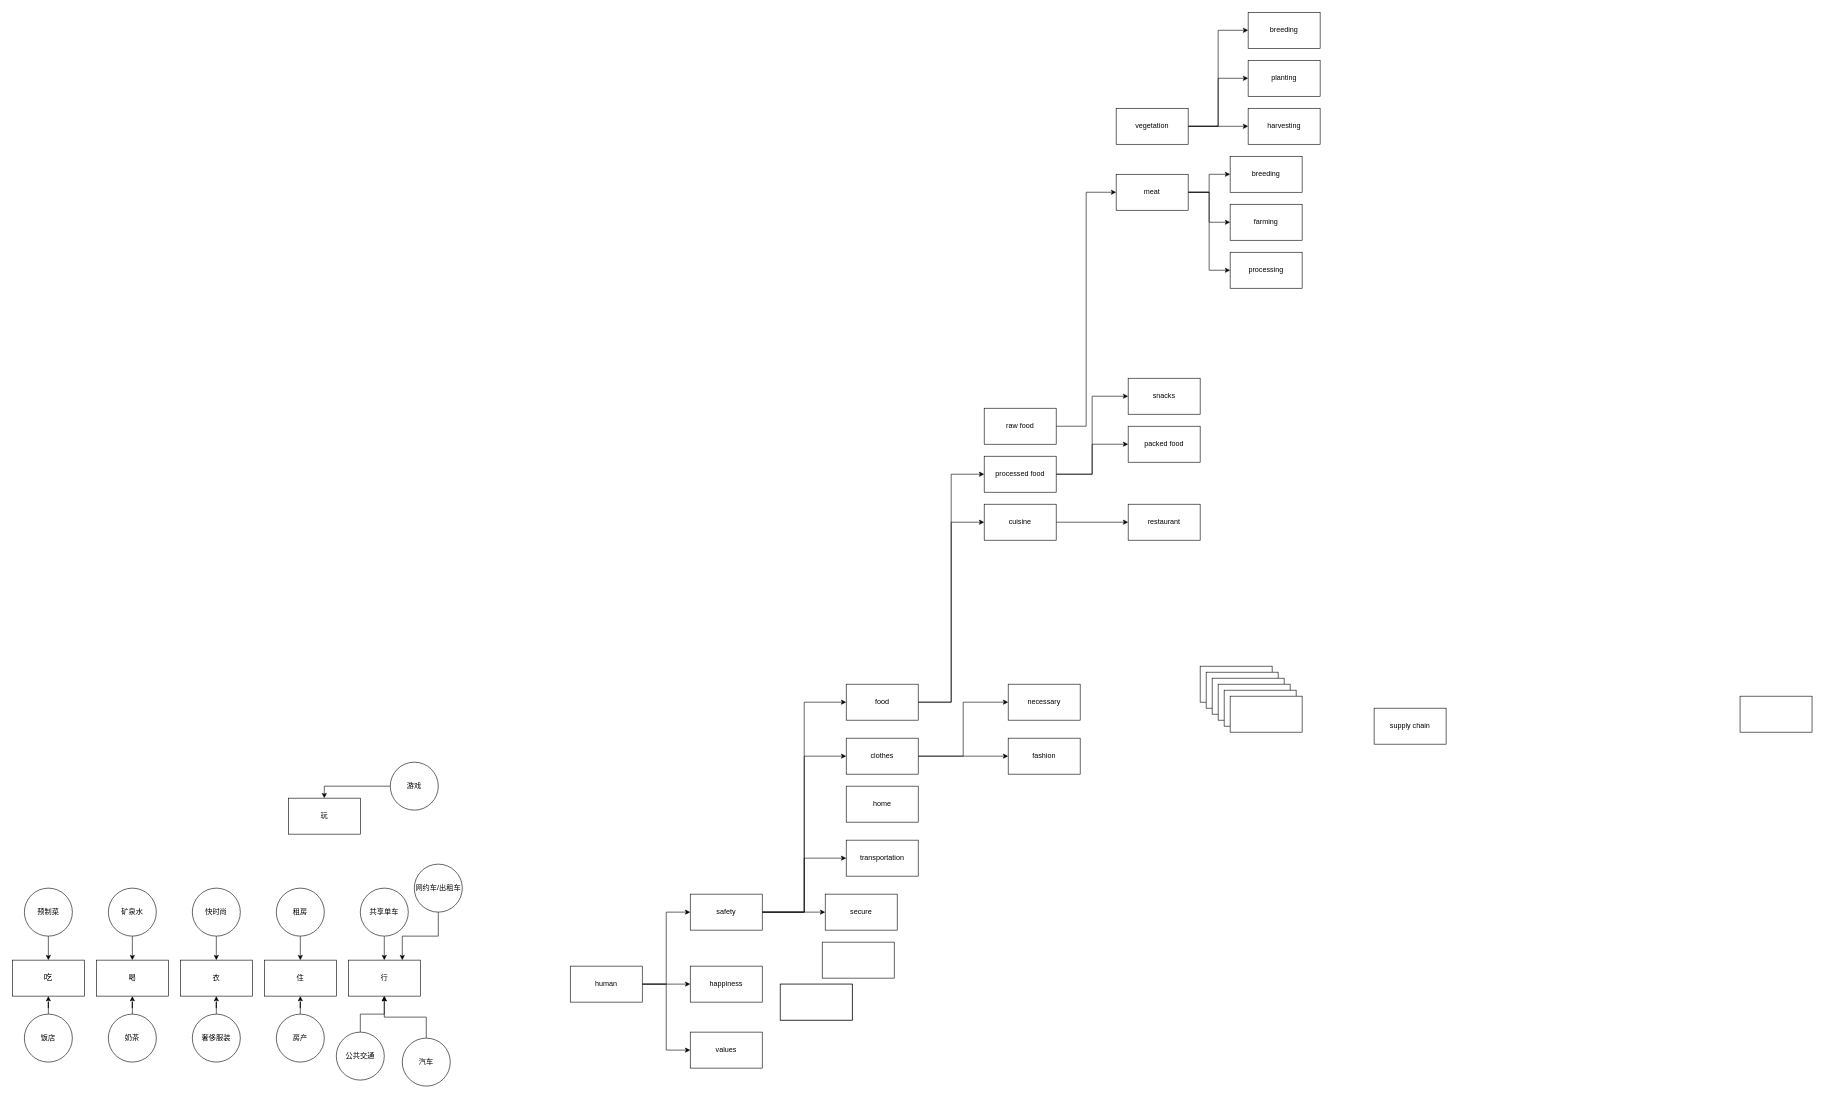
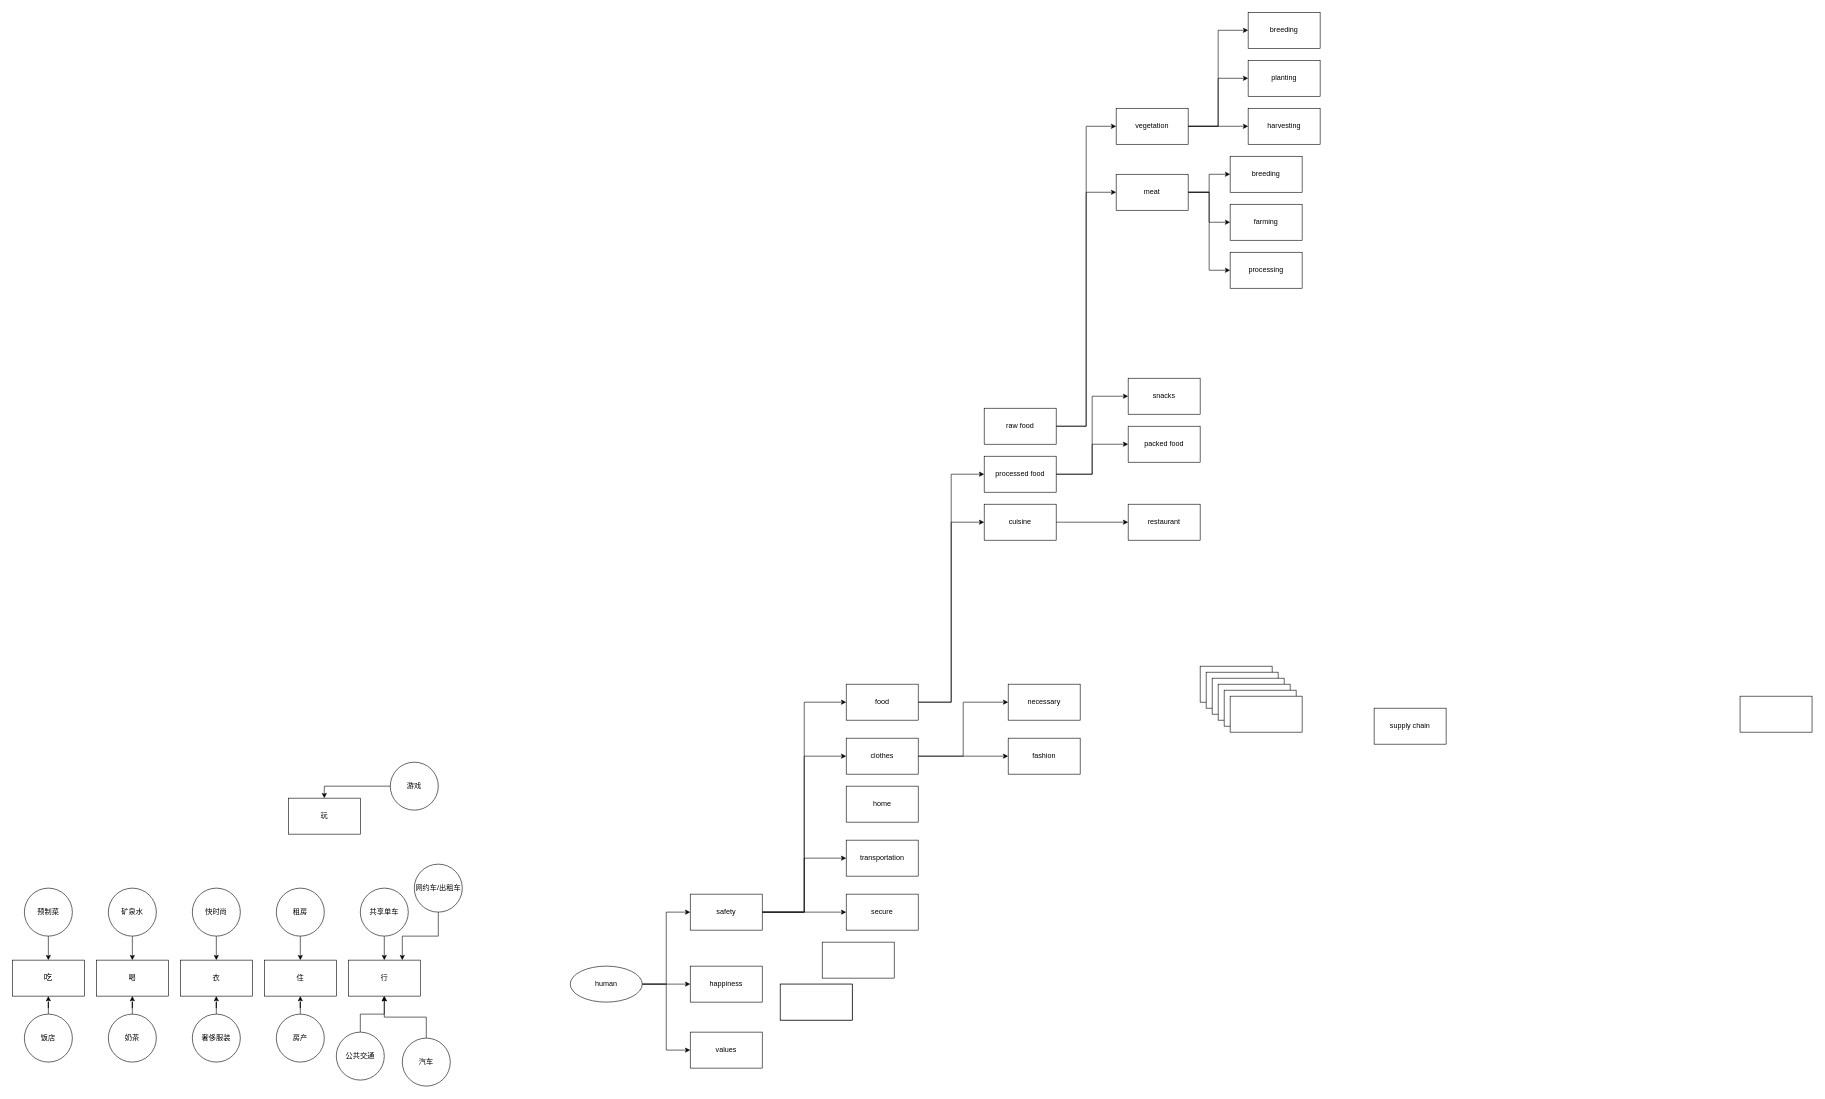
  <mxCell id="0" />
  <mxCell id="1" parent="0" />
  <mxCell id="2" value="玩" style="whiteSpace=wrap;html=1;" parent="1" vertex="1"><mxGeometry x="480" y="1330" width="120" height="60" as="geometry" /></mxCell>
  <mxCell id="3" style="edgeStyle=orthogonalEdgeStyle;rounded=0;orthogonalLoop=1;jettySize=auto;html=1;entryX=0.5;entryY=0;entryDx=0;entryDy=0;" parent="1" source="4" target="2" edge="1"><mxGeometry relative="1" as="geometry" /></mxCell>
  <mxCell id="4" value="游戏" style="ellipse;whiteSpace=wrap;html=1;" parent="1" vertex="1"><mxGeometry x="650" y="1270" width="80" height="80" as="geometry" /></mxCell>
  <mxCell id="5" style="edgeStyle=orthogonalEdgeStyle;rounded=0;orthogonalLoop=1;jettySize=auto;html=1;entryX=0;entryY=0.5;entryDx=0;entryDy=0;" edge="1" parent="1" source="8" target="13"><mxGeometry relative="1" as="geometry" /></mxCell>
  <mxCell id="6" style="edgeStyle=orthogonalEdgeStyle;rounded=0;orthogonalLoop=1;jettySize=auto;html=1;entryX=0;entryY=0.5;entryDx=0;entryDy=0;" edge="1" parent="1" source="8" target="14"><mxGeometry relative="1" as="geometry" /></mxCell>
  <mxCell id="7" style="edgeStyle=orthogonalEdgeStyle;rounded=0;orthogonalLoop=1;jettySize=auto;html=1;entryX=0;entryY=0.5;entryDx=0;entryDy=0;" edge="1" parent="1" source="8" target="15"><mxGeometry relative="1" as="geometry" /></mxCell>
- <mxCell id="8" value="human" style="rounded=0;whiteSpace=wrap;html=1;" vertex="1" parent="1"><mxGeometry x="950" y="1610" width="120" height="60" as="geometry" /></mxCell>
+ <mxCell id="8" value="human" style="ellipse;whiteSpace=wrap;html=1;" vertex="1" parent="1"><mxGeometry x="950" y="1610" width="120" height="60" as="geometry" /></mxCell>
  <mxCell id="9" value="" style="edgeStyle=orthogonalEdgeStyle;rounded=0;orthogonalLoop=1;jettySize=auto;html=1;entryX=0;entryY=0.5;entryDx=0;entryDy=0;" edge="1" parent="1" source="13" target="18"><mxGeometry relative="1" as="geometry" /></mxCell>
  <mxCell id="10" style="edgeStyle=orthogonalEdgeStyle;rounded=0;orthogonalLoop=1;jettySize=auto;html=1;entryX=0;entryY=0.5;entryDx=0;entryDy=0;" edge="1" parent="1" source="13" target="43"><mxGeometry relative="1" as="geometry" /></mxCell>
  <mxCell id="11" style="edgeStyle=orthogonalEdgeStyle;rounded=0;orthogonalLoop=1;jettySize=auto;html=1;entryX=0;entryY=0.5;entryDx=0;entryDy=0;" edge="1" parent="1" source="13" target="35"><mxGeometry relative="1" as="geometry" /></mxCell>
  <mxCell id="12" style="edgeStyle=orthogonalEdgeStyle;rounded=0;orthogonalLoop=1;jettySize=auto;html=1;entryX=0;entryY=0.5;entryDx=0;entryDy=0;" edge="1" parent="1" source="13" target="31"><mxGeometry relative="1" as="geometry" /></mxCell>
  <mxCell id="13" value="safety" style="rounded=0;whiteSpace=wrap;html=1;" vertex="1" parent="1"><mxGeometry x="1150" y="1490" width="120" height="60" as="geometry" /></mxCell>
  <mxCell id="14" value="happiness" style="rounded=0;whiteSpace=wrap;html=1;" vertex="1" parent="1"><mxGeometry x="1150" y="1610" width="120" height="60" as="geometry" /></mxCell>
  <mxCell id="15" value="values" style="rounded=0;whiteSpace=wrap;html=1;" vertex="1" parent="1"><mxGeometry x="1150" y="1720" width="120" height="60" as="geometry" /></mxCell>
  <mxCell id="16" style="edgeStyle=orthogonalEdgeStyle;rounded=0;orthogonalLoop=1;jettySize=auto;html=1;entryX=0;entryY=0.5;entryDx=0;entryDy=0;" edge="1" parent="1" source="18" target="38"><mxGeometry relative="1" as="geometry" /></mxCell>
  <mxCell id="17" value="" style="edgeStyle=orthogonalEdgeStyle;rounded=0;orthogonalLoop=1;jettySize=auto;html=1;entryX=0;entryY=0.5;entryDx=0;entryDy=0;" edge="1" parent="1" source="18" target="76"><mxGeometry relative="1" as="geometry" /></mxCell>
  <mxCell id="18" value="food" style="rounded=0;whiteSpace=wrap;html=1;" vertex="1" parent="1"><mxGeometry x="1410" y="1140" width="120" height="60" as="geometry" /></mxCell>
  <mxCell id="19" value="" style="rounded=0;whiteSpace=wrap;html=1;" vertex="1" parent="1"><mxGeometry x="1300" y="1640" width="120" height="60" as="geometry" /></mxCell>
  <mxCell id="20" value="" style="rounded=0;whiteSpace=wrap;html=1;" vertex="1" parent="1"><mxGeometry x="1300" y="1640" width="120" height="60" as="geometry" /></mxCell>
  <mxCell id="21" value="" style="rounded=0;whiteSpace=wrap;html=1;" vertex="1" parent="1"><mxGeometry x="2000" y="1110" width="120" height="60" as="geometry" /></mxCell>
  <mxCell id="22" value="farming" style="rounded=0;whiteSpace=wrap;html=1;" vertex="1" parent="1"><mxGeometry x="2050" y="340" width="120" height="60" as="geometry" /></mxCell>
  <mxCell id="23" value="breeding" style="rounded=0;whiteSpace=wrap;html=1;" vertex="1" parent="1"><mxGeometry x="2050" y="260" width="120" height="60" as="geometry" /></mxCell>
  <mxCell id="24" value="harvesting" style="rounded=0;whiteSpace=wrap;html=1;" vertex="1" parent="1"><mxGeometry x="2080" y="180" width="120" height="60" as="geometry" /></mxCell>
  <mxCell id="25" value="planting" style="rounded=0;whiteSpace=wrap;html=1;" vertex="1" parent="1"><mxGeometry x="2080" y="100" width="120" height="60" as="geometry" /></mxCell>
  <mxCell id="26" value="breeding" style="rounded=0;whiteSpace=wrap;html=1;" vertex="1" parent="1"><mxGeometry x="2080" y="20" width="120" height="60" as="geometry" /></mxCell>
  <mxCell id="27" style="edgeStyle=orthogonalEdgeStyle;rounded=0;orthogonalLoop=1;jettySize=auto;html=1;entryX=0;entryY=0.5;entryDx=0;entryDy=0;" edge="1" parent="1" source="30" target="23"><mxGeometry relative="1" as="geometry" /></mxCell>
  <mxCell id="28" style="edgeStyle=orthogonalEdgeStyle;rounded=0;orthogonalLoop=1;jettySize=auto;html=1;entryX=0;entryY=0.5;entryDx=0;entryDy=0;" edge="1" parent="1" source="30" target="22"><mxGeometry relative="1" as="geometry" /></mxCell>
  <mxCell id="29" style="edgeStyle=orthogonalEdgeStyle;rounded=0;orthogonalLoop=1;jettySize=auto;html=1;entryX=0;entryY=0.5;entryDx=0;entryDy=0;" edge="1" parent="1" source="30" target="91"><mxGeometry relative="1" as="geometry" /></mxCell>
  <mxCell id="30" value="meat" style="rounded=0;whiteSpace=wrap;html=1;" vertex="1" parent="1"><mxGeometry x="1860" y="290" width="120" height="60" as="geometry" /></mxCell>
  <mxCell id="31" value="transportation" style="rounded=0;whiteSpace=wrap;html=1;" vertex="1" parent="1"><mxGeometry x="1410" y="1400" width="120" height="60" as="geometry" /></mxCell>
  <mxCell id="32" value="home" style="rounded=0;whiteSpace=wrap;html=1;" vertex="1" parent="1"><mxGeometry x="1410" y="1310" width="120" height="60" as="geometry" /></mxCell>
  <mxCell id="33" value="" style="edgeStyle=orthogonalEdgeStyle;rounded=0;orthogonalLoop=1;jettySize=auto;html=1;entryX=0;entryY=0.5;entryDx=0;entryDy=0;" edge="1" parent="1" source="35" target="73"><mxGeometry relative="1" as="geometry" /></mxCell>
  <mxCell id="34" value="" style="edgeStyle=orthogonalEdgeStyle;rounded=0;orthogonalLoop=1;jettySize=auto;html=1;" edge="1" parent="1" source="35" target="74"><mxGeometry relative="1" as="geometry" /></mxCell>
  <mxCell id="35" value="clothes" style="rounded=0;whiteSpace=wrap;html=1;" vertex="1" parent="1"><mxGeometry x="1410" y="1230" width="120" height="60" as="geometry" /></mxCell>
  <mxCell id="36" style="edgeStyle=orthogonalEdgeStyle;rounded=0;orthogonalLoop=1;jettySize=auto;html=1;entryX=0;entryY=0.5;entryDx=0;entryDy=0;" edge="1" parent="1" source="38" target="90"><mxGeometry relative="1" as="geometry" /></mxCell>
  <mxCell id="37" style="edgeStyle=orthogonalEdgeStyle;rounded=0;orthogonalLoop=1;jettySize=auto;html=1;entryX=0;entryY=0.5;entryDx=0;entryDy=0;" edge="1" parent="1" source="38" target="89"><mxGeometry relative="1" as="geometry" /></mxCell>
  <mxCell id="38" value="processed food" style="rounded=0;whiteSpace=wrap;html=1;" vertex="1" parent="1"><mxGeometry x="1640" y="760" width="120" height="60" as="geometry" /></mxCell>
+ <mxCell id="39" value="" style="edgeStyle=orthogonalEdgeStyle;rounded=0;orthogonalLoop=1;jettySize=auto;html=1;entryX=0;entryY=0.5;entryDx=0;entryDy=0;" edge="1" parent="1" source="41" target="80"><mxGeometry relative="1" as="geometry" /></mxCell>
  <mxCell id="40" style="edgeStyle=orthogonalEdgeStyle;rounded=0;orthogonalLoop=1;jettySize=auto;html=1;entryX=0;entryY=0.5;entryDx=0;entryDy=0;" edge="1" parent="1" source="41" target="30"><mxGeometry relative="1" as="geometry" /></mxCell>
  <mxCell id="41" value="raw food" style="rounded=0;whiteSpace=wrap;html=1;" vertex="1" parent="1"><mxGeometry x="1640" y="680" width="120" height="60" as="geometry" /></mxCell>
  <mxCell id="42" value="" style="rounded=0;whiteSpace=wrap;html=1;" vertex="1" parent="1"><mxGeometry x="1370" y="1570" width="120" height="60" as="geometry" /></mxCell>
- <mxCell id="43" value="secure" style="rounded=0;whiteSpace=wrap;html=1;" vertex="1" parent="1"><mxGeometry x="1375" y="1490" width="120" height="60" as="geometry" /></mxCell>
+ <mxCell id="43" value="secure" style="rounded=0;whiteSpace=wrap;html=1;" vertex="1" parent="1"><mxGeometry x="1410" y="1490" width="120" height="60" as="geometry" /></mxCell>
  <mxCell id="44" value="&lt;p class=&quot;MsoNormal&quot;&gt;&lt;span style=&quot;mso-spacerun:'yes';font-family:微软雅黑;mso-ascii-font-family:Arial;&lt;br/&gt;mso-hansi-font-family:Arial;mso-bidi-font-family:'Times New Roman';font-size:10.5pt;&lt;br/&gt;mso-font-kerning:1.0pt;&quot;&gt;吃&lt;/span&gt;&lt;/p&gt;" style="whiteSpace=wrap;html=1;" vertex="1" parent="1"><mxGeometry x="20" y="1600" width="120" height="60" as="geometry" /></mxCell>
  <mxCell id="45" value="喝" style="whiteSpace=wrap;html=1;" vertex="1" parent="1"><mxGeometry x="160" y="1600" width="120" height="60" as="geometry" /></mxCell>
  <mxCell id="46" value="衣" style="whiteSpace=wrap;html=1;" vertex="1" parent="1"><mxGeometry x="300" y="1600" width="120" height="60" as="geometry" /></mxCell>
  <mxCell id="47" value="住" style="whiteSpace=wrap;html=1;" vertex="1" parent="1"><mxGeometry x="440" y="1600" width="120" height="60" as="geometry" /></mxCell>
  <mxCell id="48" value="行" style="whiteSpace=wrap;html=1;" vertex="1" parent="1"><mxGeometry x="580" y="1600" width="120" height="60" as="geometry" /></mxCell>
  <mxCell id="49" value="" style="edgeStyle=orthogonalEdgeStyle;rounded=0;orthogonalLoop=1;jettySize=auto;html=1;" edge="1" parent="1" source="50" target="44"><mxGeometry relative="1" as="geometry" /></mxCell>
  <mxCell id="50" value="预制菜" style="ellipse;whiteSpace=wrap;html=1;" vertex="1" parent="1"><mxGeometry x="40" y="1480" width="80" height="80" as="geometry" /></mxCell>
  <mxCell id="51" value="" style="edgeStyle=orthogonalEdgeStyle;rounded=0;orthogonalLoop=1;jettySize=auto;html=1;" edge="1" parent="1" source="52" target="44"><mxGeometry relative="1" as="geometry" /></mxCell>
  <mxCell id="52" value="饭店" style="ellipse;whiteSpace=wrap;html=1;" vertex="1" parent="1"><mxGeometry x="40" y="1690" width="80" height="80" as="geometry" /></mxCell>
  <mxCell id="53" value="" style="edgeStyle=orthogonalEdgeStyle;rounded=0;orthogonalLoop=1;jettySize=auto;html=1;" edge="1" parent="1" source="54" target="45"><mxGeometry relative="1" as="geometry" /></mxCell>
  <mxCell id="54" value="矿泉水" style="ellipse;whiteSpace=wrap;html=1;" vertex="1" parent="1"><mxGeometry x="180" y="1480" width="80" height="80" as="geometry" /></mxCell>
  <mxCell id="55" value="" style="edgeStyle=orthogonalEdgeStyle;rounded=0;orthogonalLoop=1;jettySize=auto;html=1;" edge="1" parent="1" source="56" target="45"><mxGeometry relative="1" as="geometry" /></mxCell>
  <mxCell id="56" value="奶茶" style="ellipse;whiteSpace=wrap;html=1;" vertex="1" parent="1"><mxGeometry x="180" y="1690" width="80" height="80" as="geometry" /></mxCell>
  <mxCell id="57" value="" style="edgeStyle=orthogonalEdgeStyle;rounded=0;orthogonalLoop=1;jettySize=auto;html=1;" edge="1" parent="1" source="58" target="46"><mxGeometry relative="1" as="geometry" /></mxCell>
  <mxCell id="58" value="奢侈服装" style="ellipse;whiteSpace=wrap;html=1;" vertex="1" parent="1"><mxGeometry x="320" y="1690" width="80" height="80" as="geometry" /></mxCell>
  <mxCell id="59" value="" style="edgeStyle=orthogonalEdgeStyle;rounded=0;orthogonalLoop=1;jettySize=auto;html=1;" edge="1" parent="1" source="60" target="46"><mxGeometry relative="1" as="geometry" /></mxCell>
  <mxCell id="60" value="快时尚" style="ellipse;whiteSpace=wrap;html=1;" vertex="1" parent="1"><mxGeometry x="320" y="1480" width="80" height="80" as="geometry" /></mxCell>
  <mxCell id="61" value="" style="edgeStyle=orthogonalEdgeStyle;rounded=0;orthogonalLoop=1;jettySize=auto;html=1;" edge="1" parent="1" source="62" target="47"><mxGeometry relative="1" as="geometry" /></mxCell>
  <mxCell id="62" value="租房" style="ellipse;whiteSpace=wrap;html=1;" vertex="1" parent="1"><mxGeometry x="460" y="1480" width="80" height="80" as="geometry" /></mxCell>
  <mxCell id="63" value="" style="edgeStyle=orthogonalEdgeStyle;rounded=0;orthogonalLoop=1;jettySize=auto;html=1;" edge="1" parent="1" source="64" target="47"><mxGeometry relative="1" as="geometry" /></mxCell>
  <mxCell id="64" value="房产" style="ellipse;whiteSpace=wrap;html=1;" vertex="1" parent="1"><mxGeometry x="460" y="1690" width="80" height="80" as="geometry" /></mxCell>
  <mxCell id="65" value="" style="edgeStyle=orthogonalEdgeStyle;rounded=0;orthogonalLoop=1;jettySize=auto;html=1;" edge="1" parent="1" source="66" target="48"><mxGeometry relative="1" as="geometry" /></mxCell>
  <mxCell id="66" value="共享单车" style="ellipse;whiteSpace=wrap;html=1;" vertex="1" parent="1"><mxGeometry x="600" y="1480" width="80" height="80" as="geometry" /></mxCell>
  <mxCell id="67" style="edgeStyle=orthogonalEdgeStyle;rounded=0;orthogonalLoop=1;jettySize=auto;html=1;entryX=0.75;entryY=0;entryDx=0;entryDy=0;" edge="1" parent="1" source="68" target="48"><mxGeometry relative="1" as="geometry" /></mxCell>
  <mxCell id="68" value="网约车/出租车" style="ellipse;whiteSpace=wrap;html=1;" vertex="1" parent="1"><mxGeometry x="690" y="1440" width="80" height="80" as="geometry" /></mxCell>
  <mxCell id="69" value="" style="edgeStyle=orthogonalEdgeStyle;rounded=0;orthogonalLoop=1;jettySize=auto;html=1;" edge="1" parent="1" source="70" target="48"><mxGeometry relative="1" as="geometry" /></mxCell>
  <mxCell id="70" value="公共交通" style="ellipse;whiteSpace=wrap;html=1;" vertex="1" parent="1"><mxGeometry x="560" y="1720" width="80" height="80" as="geometry" /></mxCell>
  <mxCell id="71" style="edgeStyle=orthogonalEdgeStyle;rounded=0;orthogonalLoop=1;jettySize=auto;html=1;entryX=0.5;entryY=1;entryDx=0;entryDy=0;" edge="1" parent="1" source="72" target="48"><mxGeometry relative="1" as="geometry" /></mxCell>
  <mxCell id="72" value="汽车" style="ellipse;whiteSpace=wrap;html=1;" vertex="1" parent="1"><mxGeometry x="670" y="1730" width="80" height="80" as="geometry" /></mxCell>
  <mxCell id="73" value="necessary" style="rounded=0;whiteSpace=wrap;html=1;" vertex="1" parent="1"><mxGeometry x="1680" y="1140" width="120" height="60" as="geometry" /></mxCell>
  <mxCell id="74" value="fashion" style="rounded=0;whiteSpace=wrap;html=1;" vertex="1" parent="1"><mxGeometry x="1680" y="1230" width="120" height="60" as="geometry" /></mxCell>
  <mxCell id="75" style="edgeStyle=orthogonalEdgeStyle;rounded=0;orthogonalLoop=1;jettySize=auto;html=1;entryX=0;entryY=0.5;entryDx=0;entryDy=0;" edge="1" parent="1" source="76" target="88"><mxGeometry relative="1" as="geometry" /></mxCell>
  <mxCell id="76" value="cuisine" style="rounded=0;whiteSpace=wrap;html=1;" vertex="1" parent="1"><mxGeometry x="1640" y="840" width="120" height="60" as="geometry" /></mxCell>
  <mxCell id="77" style="edgeStyle=orthogonalEdgeStyle;rounded=0;orthogonalLoop=1;jettySize=auto;html=1;entryX=0;entryY=0.5;entryDx=0;entryDy=0;" edge="1" parent="1" source="80" target="26"><mxGeometry relative="1" as="geometry" /></mxCell>
  <mxCell id="78" style="edgeStyle=orthogonalEdgeStyle;rounded=0;orthogonalLoop=1;jettySize=auto;html=1;entryX=0;entryY=0.5;entryDx=0;entryDy=0;" edge="1" parent="1" source="80" target="25"><mxGeometry relative="1" as="geometry" /></mxCell>
  <mxCell id="79" style="edgeStyle=orthogonalEdgeStyle;rounded=0;orthogonalLoop=1;jettySize=auto;html=1;entryX=0;entryY=0.5;entryDx=0;entryDy=0;" edge="1" parent="1" source="80" target="24"><mxGeometry relative="1" as="geometry" /></mxCell>
  <mxCell id="80" value="vegetation" style="rounded=0;whiteSpace=wrap;html=1;" vertex="1" parent="1"><mxGeometry x="1860" y="180" width="120" height="60" as="geometry" /></mxCell>
  <mxCell id="81" value="" style="rounded=0;whiteSpace=wrap;html=1;" vertex="1" parent="1"><mxGeometry x="2010" y="1120" width="120" height="60" as="geometry" /></mxCell>
  <mxCell id="82" value="" style="rounded=0;whiteSpace=wrap;html=1;" vertex="1" parent="1"><mxGeometry x="2020" y="1130" width="120" height="60" as="geometry" /></mxCell>
  <mxCell id="83" value="" style="rounded=0;whiteSpace=wrap;html=1;" vertex="1" parent="1"><mxGeometry x="2030" y="1140" width="120" height="60" as="geometry" /></mxCell>
  <mxCell id="84" value="" style="rounded=0;whiteSpace=wrap;html=1;" vertex="1" parent="1"><mxGeometry x="2040" y="1150" width="120" height="60" as="geometry" /></mxCell>
  <mxCell id="85" value="" style="rounded=0;whiteSpace=wrap;html=1;" vertex="1" parent="1"><mxGeometry x="2050" y="1160" width="120" height="60" as="geometry" /></mxCell>
  <mxCell id="86" value="supply chain" style="rounded=0;whiteSpace=wrap;html=1;" vertex="1" parent="1"><mxGeometry x="2290" y="1180" width="120" height="60" as="geometry" /></mxCell>
  <mxCell id="87" value="" style="rounded=0;whiteSpace=wrap;html=1;" vertex="1" parent="1"><mxGeometry x="2900" y="1160" width="120" height="60" as="geometry" /></mxCell>
  <mxCell id="88" value="restaurant" style="rounded=0;whiteSpace=wrap;html=1;" vertex="1" parent="1"><mxGeometry x="1880" y="840" width="120" height="60" as="geometry" /></mxCell>
  <mxCell id="89" value="packed food" style="rounded=0;whiteSpace=wrap;html=1;" vertex="1" parent="1"><mxGeometry x="1880" y="710" width="120" height="60" as="geometry" /></mxCell>
  <mxCell id="90" value="snacks" style="rounded=0;whiteSpace=wrap;html=1;" vertex="1" parent="1"><mxGeometry x="1880" y="630" width="120" height="60" as="geometry" /></mxCell>
  <mxCell id="91" value="processing" style="rounded=0;whiteSpace=wrap;html=1;" vertex="1" parent="1"><mxGeometry x="2050" y="420" width="120" height="60" as="geometry" /></mxCell>
